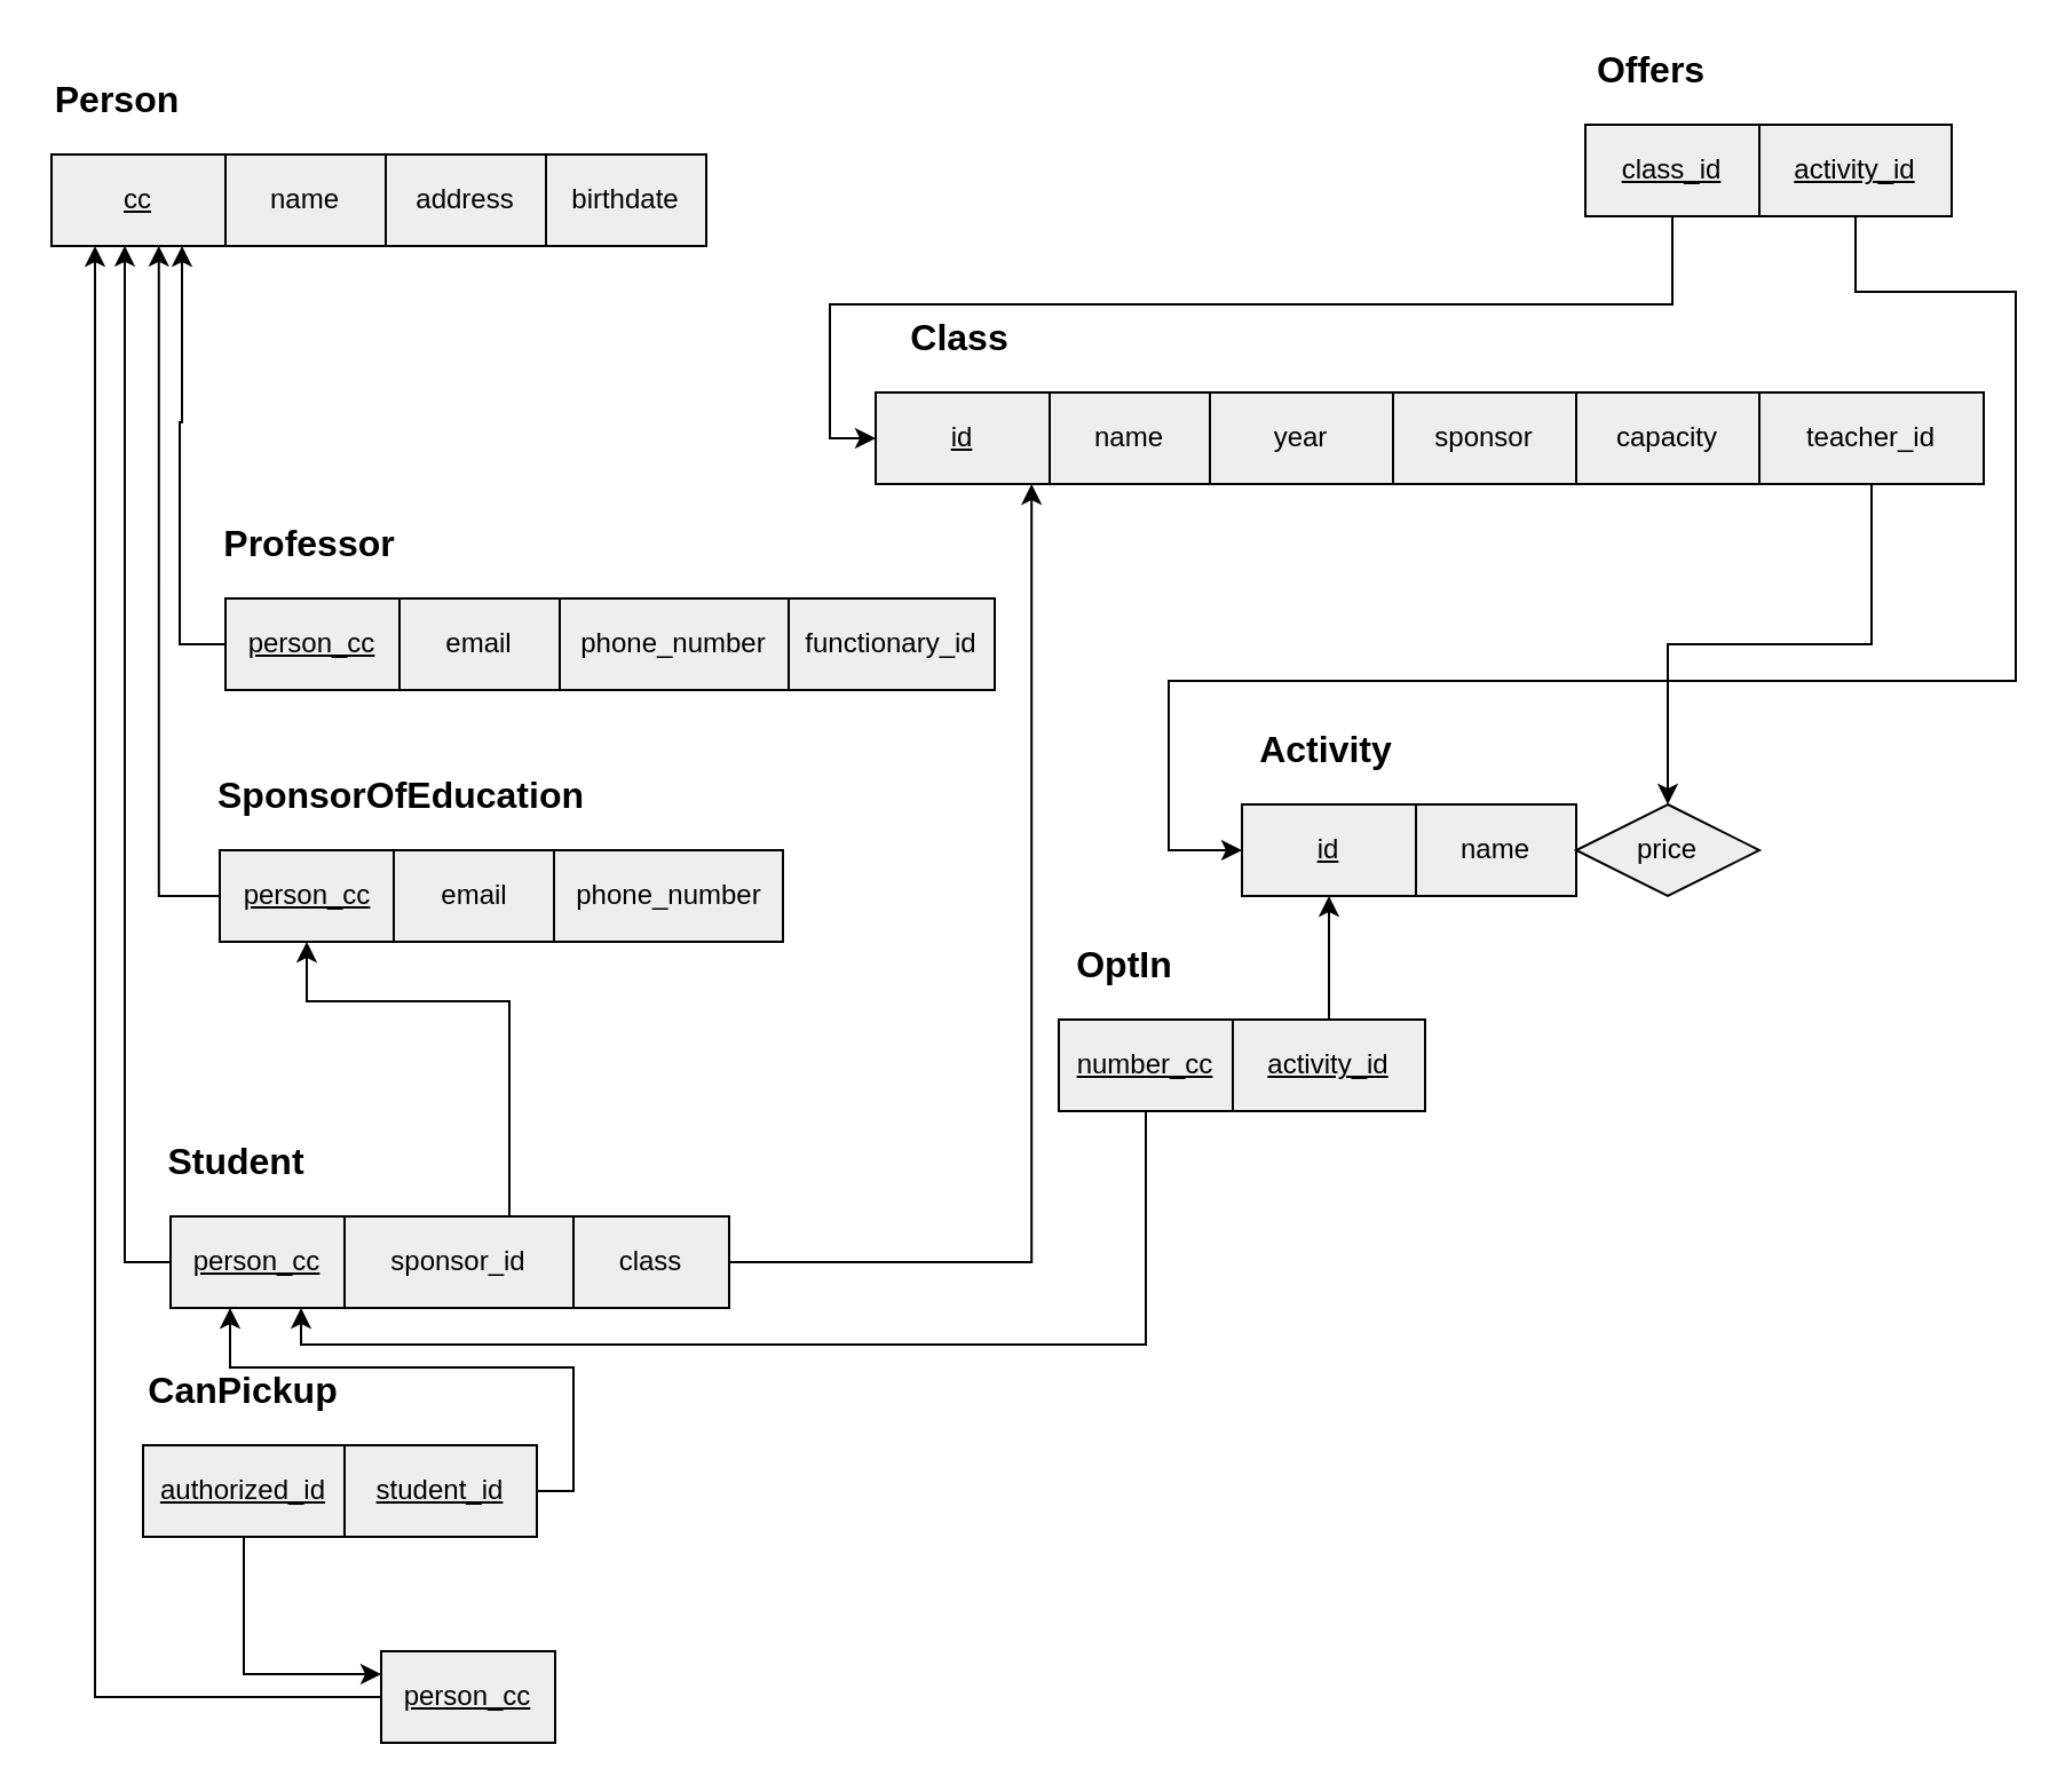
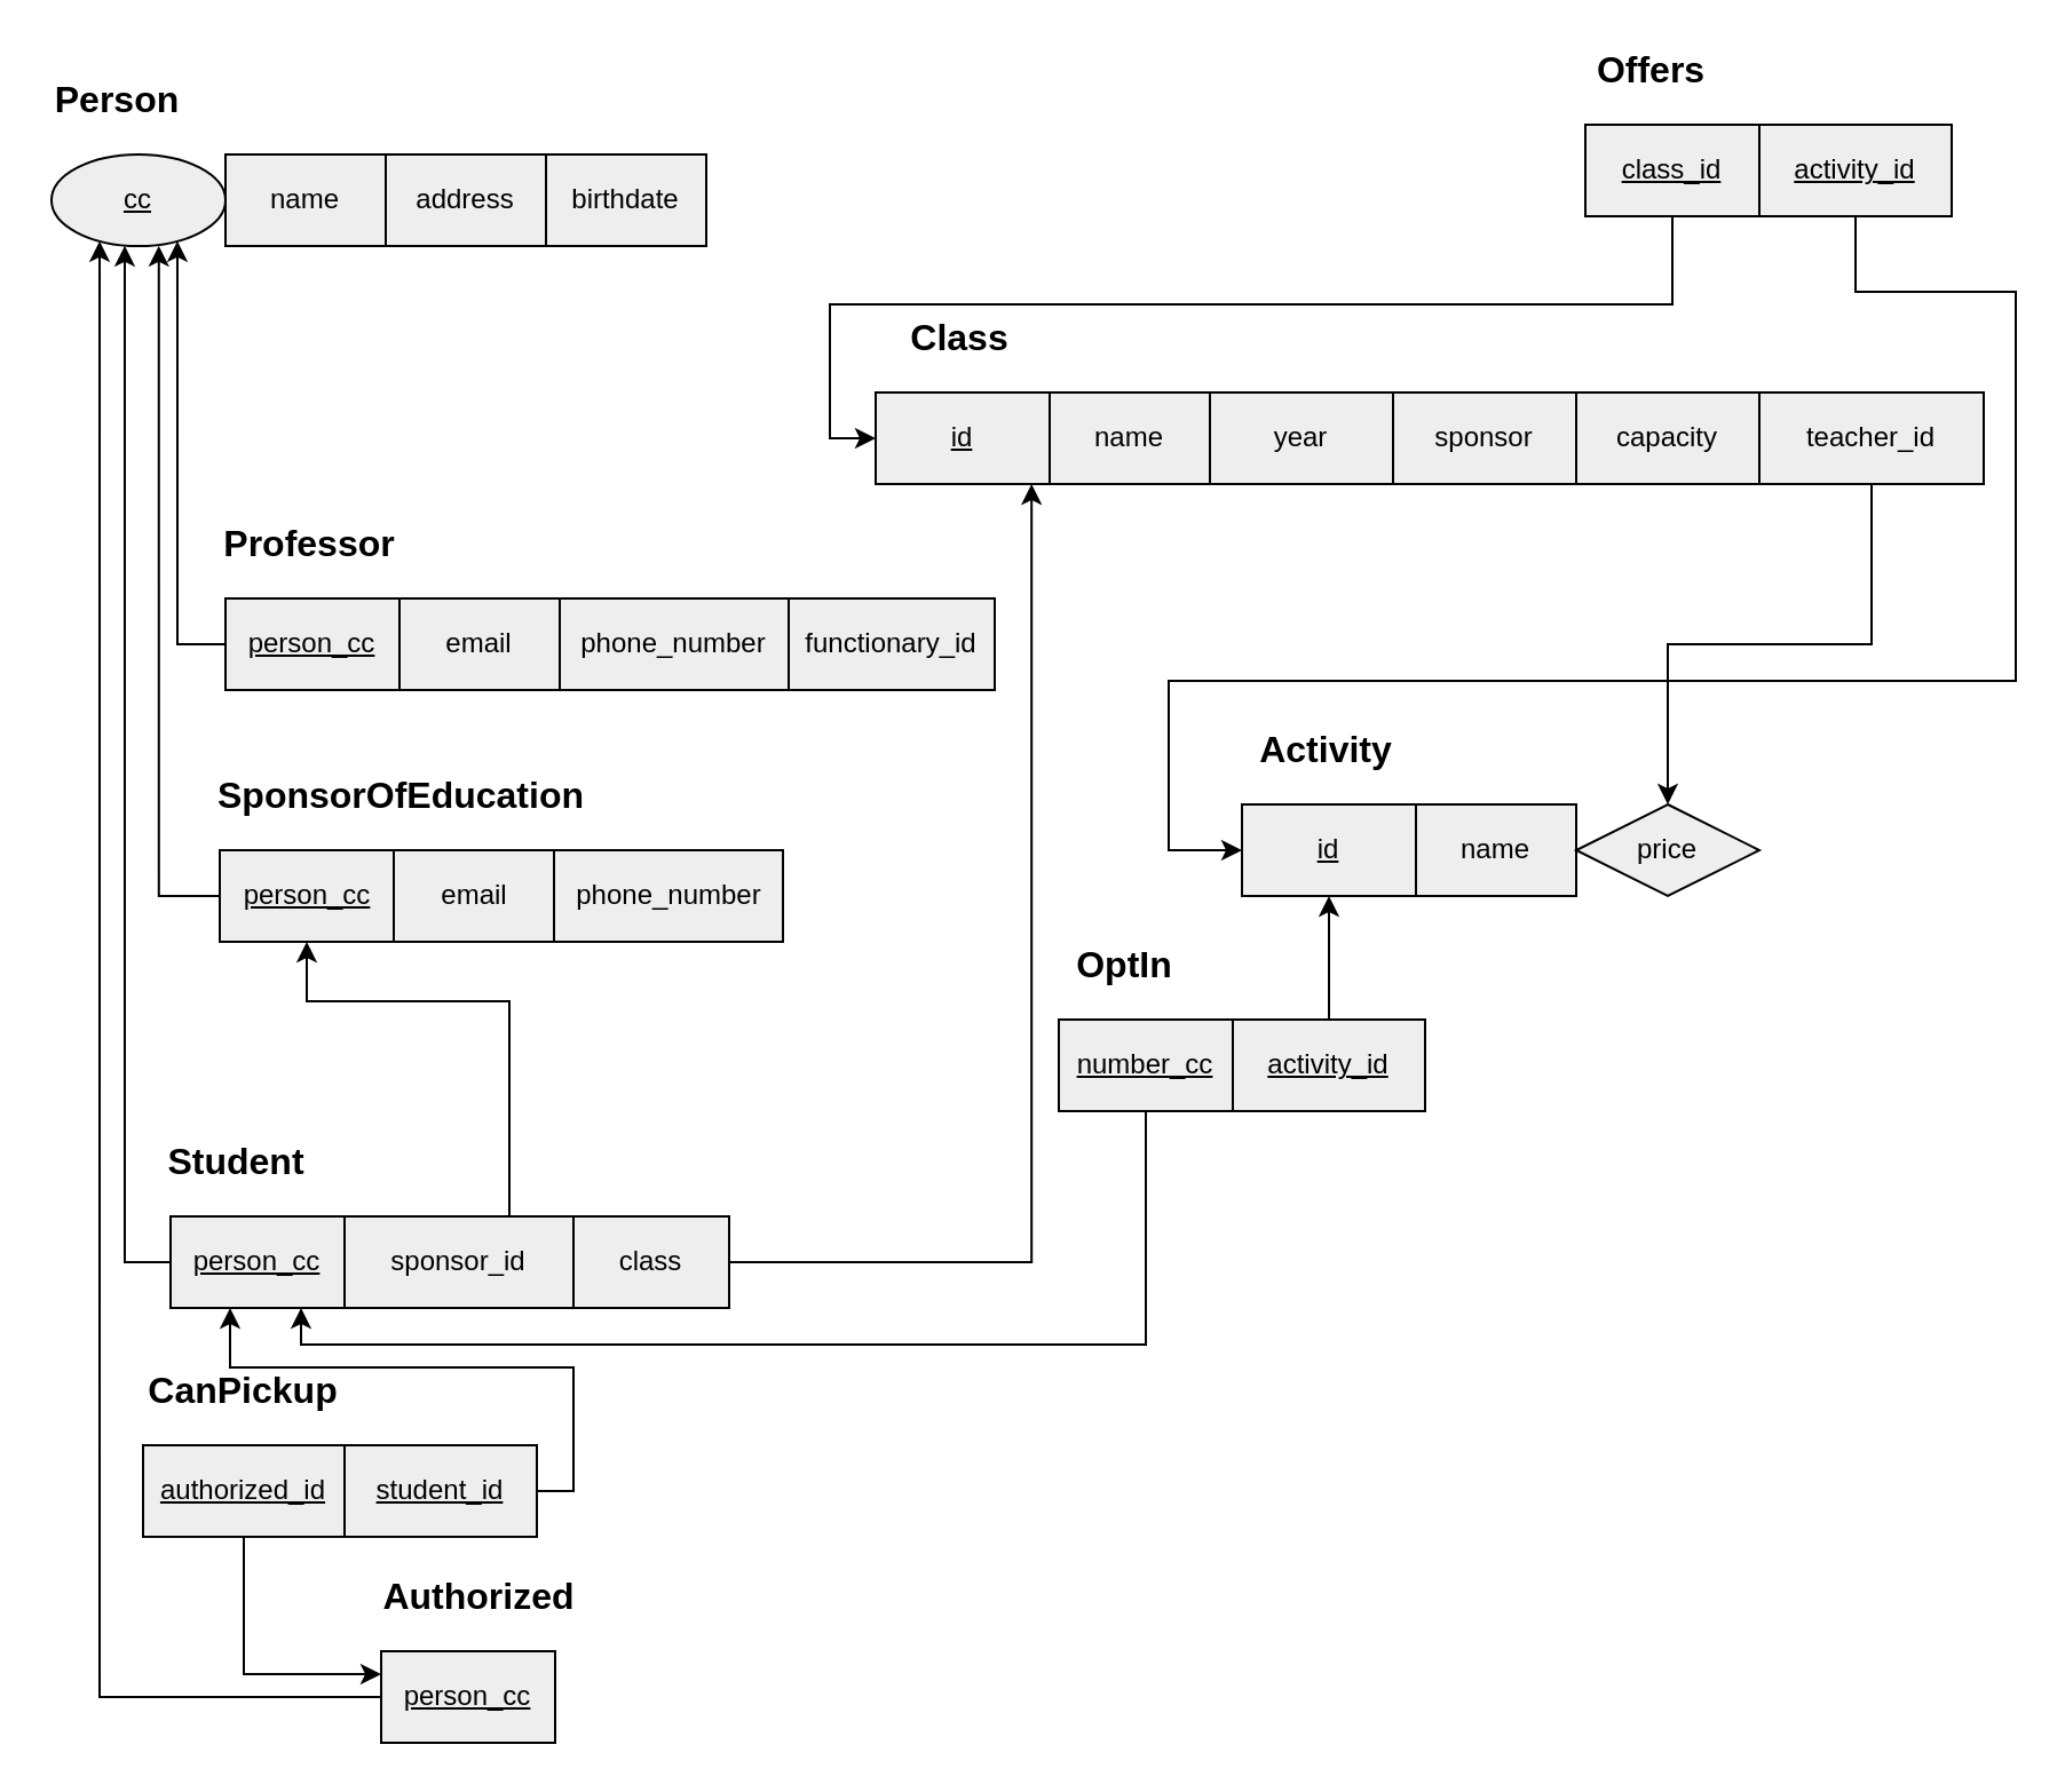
  <mxCell id="0" />
  <mxCell id="1" parent="0" />
  <mxCell id="2" value="&lt;span style=&quot;font-size: 16px&quot;&gt;&lt;b&gt;Person&lt;/b&gt;&lt;/span&gt;" style="text;html=1;strokeColor=none;fillColor=none;align=center;verticalAlign=middle;whiteSpace=wrap;rounded=0;" parent="1" vertex="1"><mxGeometry x="20" y="33" width="62" height="20" as="geometry" /></mxCell>
- <mxCell id="3" value="&lt;u&gt;cc&lt;/u&gt;" style="rounded=0;whiteSpace=wrap;html=1;strokeColor=#000000;fillColor=#EEEEEE;" parent="1" vertex="1"><mxGeometry x="22" y="67" width="76" height="40" as="geometry" /></mxCell>
+ <mxCell id="3" value="&lt;u&gt;cc&lt;/u&gt;" style="ellipse;whiteSpace=wrap;html=1;strokeColor=#000000;fillColor=#EEEEEE;" parent="1" vertex="1"><mxGeometry x="22" y="67" width="76" height="40" as="geometry" /></mxCell>
  <mxCell id="4" value="name" style="rounded=0;whiteSpace=wrap;html=1;strokeColor=#000000;fillColor=#EEEEEE;" parent="1" vertex="1"><mxGeometry x="98" y="67" width="70" height="40" as="geometry" /></mxCell>
  <mxCell id="5" value="address" style="rounded=0;whiteSpace=wrap;html=1;strokeColor=#000000;fillColor=#EEEEEE;" parent="1" vertex="1"><mxGeometry x="168" y="67" width="70" height="40" as="geometry" /></mxCell>
  <mxCell id="6" value="birthdate" style="rounded=0;whiteSpace=wrap;html=1;strokeColor=#000000;fillColor=#EEEEEE;" parent="1" vertex="1"><mxGeometry x="238" y="67" width="70" height="40" as="geometry" /></mxCell>
  <mxCell id="7" value="&lt;span style=&quot;font-size: 16px&quot;&gt;&lt;b&gt;Professor&lt;/b&gt;&lt;/span&gt;" style="text;html=1;strokeColor=none;fillColor=none;align=center;verticalAlign=middle;whiteSpace=wrap;rounded=0;" parent="1" vertex="1"><mxGeometry x="96" y="227" width="78" height="20" as="geometry" /></mxCell>
  <mxCell id="8" style="edgeStyle=orthogonalEdgeStyle;rounded=0;orthogonalLoop=1;jettySize=auto;html=1;exitX=0;exitY=0.5;exitDx=0;exitDy=0;entryX=0.75;entryY=1;entryDx=0;entryDy=0;" parent="1" source="9" target="3" edge="1"><mxGeometry relative="1" as="geometry" /></mxCell>
  <mxCell id="9" value="&lt;u&gt;person_cc&lt;/u&gt;" style="rounded=0;whiteSpace=wrap;html=1;strokeColor=#000000;fillColor=#EEEEEE;" parent="1" vertex="1"><mxGeometry x="98" y="261" width="76" height="40" as="geometry" /></mxCell>
  <mxCell id="10" value="email" style="rounded=0;whiteSpace=wrap;html=1;strokeColor=#000000;fillColor=#EEEEEE;" parent="1" vertex="1"><mxGeometry x="174" y="261" width="70" height="40" as="geometry" /></mxCell>
  <mxCell id="11" value="phone_number" style="rounded=0;whiteSpace=wrap;html=1;strokeColor=#000000;fillColor=#EEEEEE;" parent="1" vertex="1"><mxGeometry x="244" y="261" width="100" height="40" as="geometry" /></mxCell>
  <mxCell id="12" value="functionary_id" style="rounded=0;whiteSpace=wrap;html=1;strokeColor=#000000;fillColor=#EEEEEE;" parent="1" vertex="1"><mxGeometry x="344" y="261" width="90" height="40" as="geometry" /></mxCell>
  <mxCell id="13" value="&lt;span style=&quot;font-size: 16px&quot;&gt;&lt;b&gt;SponsorOfEducation&lt;/b&gt;&lt;/span&gt;" style="text;html=1;strokeColor=none;fillColor=none;align=center;verticalAlign=middle;whiteSpace=wrap;rounded=0;" parent="1" vertex="1"><mxGeometry x="86.5" y="337" width="176" height="20" as="geometry" /></mxCell>
  <mxCell id="14" style="edgeStyle=orthogonalEdgeStyle;rounded=0;orthogonalLoop=1;jettySize=auto;html=1;exitX=0;exitY=0.5;exitDx=0;exitDy=0;entryX=0.617;entryY=0.998;entryDx=0;entryDy=0;entryPerimeter=0;" parent="1" source="15" edge="1" target="3"><mxGeometry relative="1" as="geometry"><mxPoint x="249" y="252" as="targetPoint" /></mxGeometry></mxCell>
  <mxCell id="15" value="&lt;u&gt;person_cc&lt;/u&gt;" style="rounded=0;whiteSpace=wrap;html=1;strokeColor=#000000;fillColor=#EEEEEE;" parent="1" vertex="1"><mxGeometry x="95.5" y="371" width="76" height="40" as="geometry" /></mxCell>
  <mxCell id="16" value="email" style="rounded=0;whiteSpace=wrap;html=1;strokeColor=#000000;fillColor=#EEEEEE;" parent="1" vertex="1"><mxGeometry x="171.5" y="371" width="70" height="40" as="geometry" /></mxCell>
  <mxCell id="17" value="phone_number" style="rounded=0;whiteSpace=wrap;html=1;strokeColor=#000000;fillColor=#EEEEEE;" parent="1" vertex="1"><mxGeometry x="241.5" y="371" width="100" height="40" as="geometry" /></mxCell>
  <mxCell id="18" value="&lt;span style=&quot;font-size: 16px&quot;&gt;&lt;b&gt;Student&lt;/b&gt;&lt;/span&gt;" style="text;html=1;strokeColor=none;fillColor=none;align=center;verticalAlign=middle;whiteSpace=wrap;rounded=0;" parent="1" vertex="1"><mxGeometry x="56" y="497" width="94" height="20" as="geometry" /></mxCell>
  <mxCell id="19" style="edgeStyle=orthogonalEdgeStyle;rounded=0;orthogonalLoop=1;jettySize=auto;html=1;exitX=0;exitY=0.5;exitDx=0;exitDy=0;entryX=0.421;entryY=0.997;entryDx=0;entryDy=0;entryPerimeter=0;" parent="1" source="20" edge="1" target="3"><mxGeometry relative="1" as="geometry"><mxPoint x="234" y="252" as="targetPoint" /></mxGeometry></mxCell>
  <mxCell id="20" value="&lt;u&gt;person_cc&lt;/u&gt;" style="rounded=0;whiteSpace=wrap;html=1;strokeColor=#000000;fillColor=#EEEEEE;" parent="1" vertex="1"><mxGeometry x="74" y="531" width="76" height="40" as="geometry" /></mxCell>
+ <mxCell id="21" value="&lt;span style=&quot;font-size: 16px&quot;&gt;&lt;b&gt;Authorized&lt;/b&gt;&lt;/span&gt;" style="text;html=1;strokeColor=none;fillColor=none;align=center;verticalAlign=middle;whiteSpace=wrap;rounded=0;" parent="1" vertex="1"><mxGeometry x="162" y="687" width="94" height="20" as="geometry" /></mxCell>
  <mxCell id="22" style="edgeStyle=orthogonalEdgeStyle;rounded=0;orthogonalLoop=1;jettySize=auto;html=1;exitX=0;exitY=0.5;exitDx=0;exitDy=0;entryX=0.25;entryY=1;entryDx=0;entryDy=0;" parent="1" source="23" target="3" edge="1"><mxGeometry relative="1" as="geometry" /></mxCell>
  <mxCell id="23" value="&lt;u&gt;person_cc&lt;/u&gt;" style="rounded=0;whiteSpace=wrap;html=1;strokeColor=#000000;fillColor=#EEEEEE;" parent="1" vertex="1"><mxGeometry x="166" y="721" width="76" height="40" as="geometry" /></mxCell>
  <mxCell id="24" value="&lt;span style=&quot;font-size: 16px&quot;&gt;&lt;b&gt;Class&lt;/b&gt;&lt;/span&gt;" style="text;html=1;strokeColor=none;fillColor=none;align=center;verticalAlign=middle;whiteSpace=wrap;rounded=0;" parent="1" vertex="1"><mxGeometry x="380" y="137" width="78" height="20" as="geometry" /></mxCell>
  <mxCell id="25" value="&lt;u&gt;id&lt;/u&gt;" style="rounded=0;whiteSpace=wrap;html=1;strokeColor=#000000;fillColor=#EEEEEE;" parent="1" vertex="1"><mxGeometry x="382" y="171" width="76" height="40" as="geometry" /></mxCell>
  <mxCell id="26" value="name" style="rounded=0;whiteSpace=wrap;html=1;strokeColor=#000000;fillColor=#EEEEEE;" parent="1" vertex="1"><mxGeometry x="458" y="171" width="70" height="40" as="geometry" /></mxCell>
  <mxCell id="27" value="year" style="rounded=0;whiteSpace=wrap;html=1;strokeColor=#000000;fillColor=#EEEEEE;" parent="1" vertex="1"><mxGeometry x="528" y="171" width="80" height="40" as="geometry" /></mxCell>
  <mxCell id="28" value="sponsor" style="rounded=0;whiteSpace=wrap;html=1;strokeColor=#000000;fillColor=#EEEEEE;" parent="1" vertex="1"><mxGeometry x="608" y="171" width="80" height="40" as="geometry" /></mxCell>
  <mxCell id="29" value="capacity" style="rounded=0;whiteSpace=wrap;html=1;strokeColor=#000000;fillColor=#EEEEEE;" parent="1" vertex="1"><mxGeometry x="688" y="171" width="80" height="40" as="geometry" /></mxCell>
  <mxCell id="30" value="&lt;span style=&quot;font-size: 16px&quot;&gt;&lt;b&gt;Activity&lt;/b&gt;&lt;/span&gt;" style="text;html=1;strokeColor=none;fillColor=none;align=center;verticalAlign=middle;whiteSpace=wrap;rounded=0;" parent="1" vertex="1"><mxGeometry x="540" y="317" width="78" height="20" as="geometry" /></mxCell>
  <mxCell id="31" value="&lt;u&gt;id&lt;/u&gt;" style="rounded=0;whiteSpace=wrap;html=1;strokeColor=#000000;fillColor=#EEEEEE;" parent="1" vertex="1"><mxGeometry x="542" y="351" width="76" height="40" as="geometry" /></mxCell>
  <mxCell id="32" value="name" style="rounded=0;whiteSpace=wrap;html=1;strokeColor=#000000;fillColor=#EEEEEE;" parent="1" vertex="1"><mxGeometry x="618" y="351" width="70" height="40" as="geometry" /></mxCell>
  <mxCell id="33" value="price" style="rhombus;whiteSpace=wrap;html=1;strokeColor=#000000;fillColor=#EEEEEE;" parent="1" vertex="1"><mxGeometry x="688" y="351" width="80" height="40" as="geometry" /></mxCell>
  <mxCell id="34" value="&lt;span style=&quot;font-size: 16px&quot;&gt;&lt;b&gt;Offers&lt;/b&gt;&lt;/span&gt;" style="text;html=1;strokeColor=none;fillColor=none;align=center;verticalAlign=middle;whiteSpace=wrap;rounded=0;" parent="1" vertex="1"><mxGeometry x="690" y="20" width="62" height="20" as="geometry" /></mxCell>
  <mxCell id="35" style="edgeStyle=orthogonalEdgeStyle;rounded=0;orthogonalLoop=1;jettySize=auto;html=1;exitX=0.5;exitY=1;exitDx=0;exitDy=0;entryX=0;entryY=0.5;entryDx=0;entryDy=0;" parent="1" source="36" target="25" edge="1"><mxGeometry relative="1" as="geometry" /></mxCell>
  <mxCell id="36" value="&lt;u&gt;class_id&lt;/u&gt;" style="rounded=0;whiteSpace=wrap;html=1;strokeColor=#000000;fillColor=#EEEEEE;" parent="1" vertex="1"><mxGeometry x="692" y="54" width="76" height="40" as="geometry" /></mxCell>
  <mxCell id="37" style="edgeStyle=orthogonalEdgeStyle;rounded=0;orthogonalLoop=1;jettySize=auto;html=1;exitX=0.5;exitY=1;exitDx=0;exitDy=0;entryX=0;entryY=0.5;entryDx=0;entryDy=0;" parent="1" source="38" target="31" edge="1"><mxGeometry relative="1" as="geometry"><Array as="points"><mxPoint x="810" y="127" /><mxPoint x="880" y="127" /><mxPoint x="880" y="297" /><mxPoint x="510" y="297" /><mxPoint x="510" y="371" /></Array></mxGeometry></mxCell>
  <mxCell id="38" value="&lt;u&gt;activity_id&lt;/u&gt;" style="rounded=0;whiteSpace=wrap;html=1;strokeColor=#000000;fillColor=#EEEEEE;" parent="1" vertex="1"><mxGeometry x="768" y="54" width="84" height="40" as="geometry" /></mxCell>
  <mxCell id="39" style="edgeStyle=orthogonalEdgeStyle;rounded=0;orthogonalLoop=1;jettySize=auto;html=1;exitX=0.5;exitY=1;exitDx=0;exitDy=0;" parent="1" source="40" target="33" edge="1"><mxGeometry relative="1" as="geometry" /></mxCell>
  <mxCell id="40" value="teacher_id" style="rounded=0;whiteSpace=wrap;html=1;strokeColor=#000000;fillColor=#EEEEEE;" parent="1" vertex="1"><mxGeometry x="768" y="171" width="98" height="40" as="geometry" /></mxCell>
  <mxCell id="41" style="edgeStyle=orthogonalEdgeStyle;rounded=0;orthogonalLoop=1;jettySize=auto;html=1;exitX=0.5;exitY=0;exitDx=0;exitDy=0;entryX=0.5;entryY=1;entryDx=0;entryDy=0;" parent="1" source="42" target="15" edge="1"><mxGeometry relative="1" as="geometry"><Array as="points"><mxPoint x="222" y="437" /><mxPoint x="134" y="437" /></Array></mxGeometry></mxCell>
  <mxCell id="42" value="sponsor_id" style="rounded=0;whiteSpace=wrap;html=1;strokeColor=#000000;fillColor=#EEEEEE;" parent="1" vertex="1"><mxGeometry x="150" y="531" width="100" height="40" as="geometry" /></mxCell>
  <mxCell id="43" value="&lt;span style=&quot;font-size: 16px&quot;&gt;&lt;b&gt;CanPickup&lt;/b&gt;&lt;/span&gt;" style="text;html=1;strokeColor=none;fillColor=none;align=center;verticalAlign=middle;whiteSpace=wrap;rounded=0;" parent="1" vertex="1"><mxGeometry x="56" y="597" width="100" height="20" as="geometry" /></mxCell>
  <mxCell id="44" style="edgeStyle=orthogonalEdgeStyle;rounded=0;orthogonalLoop=1;jettySize=auto;html=1;exitX=0.5;exitY=1;exitDx=0;exitDy=0;entryX=0;entryY=0.25;entryDx=0;entryDy=0;" parent="1" source="45" target="23" edge="1"><mxGeometry relative="1" as="geometry" /></mxCell>
  <mxCell id="45" value="&lt;u&gt;authorized_id&lt;/u&gt;" style="rounded=0;whiteSpace=wrap;html=1;strokeColor=#000000;fillColor=#EEEEEE;" parent="1" vertex="1"><mxGeometry x="62" y="631" width="88" height="40" as="geometry" /></mxCell>
  <mxCell id="46" style="edgeStyle=orthogonalEdgeStyle;rounded=0;orthogonalLoop=1;jettySize=auto;html=1;exitX=1;exitY=0.5;exitDx=0;exitDy=0;" parent="1" source="47" edge="1"><mxGeometry relative="1" as="geometry"><mxPoint x="100" y="571" as="targetPoint" /><Array as="points"><mxPoint x="250" y="651" /><mxPoint x="250" y="597" /><mxPoint x="100" y="597" /></Array></mxGeometry></mxCell>
  <mxCell id="47" value="&lt;u&gt;student_id&lt;/u&gt;" style="rounded=0;whiteSpace=wrap;html=1;strokeColor=#000000;fillColor=#EEEEEE;" parent="1" vertex="1"><mxGeometry x="150" y="631" width="84" height="40" as="geometry" /></mxCell>
  <mxCell id="48" style="edgeStyle=orthogonalEdgeStyle;rounded=0;orthogonalLoop=1;jettySize=auto;html=1;exitX=1;exitY=0.5;exitDx=0;exitDy=0;entryX=0.896;entryY=1;entryDx=0;entryDy=0;entryPerimeter=0;" parent="1" source="49" target="25" edge="1"><mxGeometry relative="1" as="geometry"><mxPoint x="450" y="217" as="targetPoint" /><Array as="points"><mxPoint x="450" y="551" /></Array></mxGeometry></mxCell>
  <mxCell id="49" value="class" style="rounded=0;whiteSpace=wrap;html=1;strokeColor=#000000;fillColor=#EEEEEE;" parent="1" vertex="1"><mxGeometry x="250" y="531" width="68" height="40" as="geometry" /></mxCell>
  <mxCell id="50" value="&lt;span style=&quot;font-size: 16px&quot;&gt;&lt;b&gt;OptIn&lt;/b&gt;&lt;/span&gt;" style="text;html=1;strokeColor=none;fillColor=none;align=center;verticalAlign=middle;whiteSpace=wrap;rounded=0;" parent="1" vertex="1"><mxGeometry x="460" y="411" width="62" height="20" as="geometry" /></mxCell>
  <mxCell id="51" style="edgeStyle=orthogonalEdgeStyle;rounded=0;orthogonalLoop=1;jettySize=auto;html=1;exitX=0.5;exitY=1;exitDx=0;exitDy=0;entryX=0.75;entryY=1;entryDx=0;entryDy=0;" parent="1" source="52" target="20" edge="1"><mxGeometry relative="1" as="geometry"><mxPoint x="430" y="547" as="targetPoint" /><Array as="points"><mxPoint x="500" y="587" /><mxPoint x="131" y="587" /></Array></mxGeometry></mxCell>
  <mxCell id="52" value="&lt;u&gt;number_cc&lt;/u&gt;" style="rounded=0;whiteSpace=wrap;html=1;strokeColor=#000000;fillColor=#EEEEEE;" parent="1" vertex="1"><mxGeometry x="462" y="445" width="76" height="40" as="geometry" /></mxCell>
  <mxCell id="53" style="edgeStyle=orthogonalEdgeStyle;rounded=0;orthogonalLoop=1;jettySize=auto;html=1;exitX=0.5;exitY=0;exitDx=0;exitDy=0;entryX=0.5;entryY=1;entryDx=0;entryDy=0;" parent="1" source="54" target="31" edge="1"><mxGeometry relative="1" as="geometry" /></mxCell>
  <mxCell id="54" value="&lt;u&gt;activity_id&lt;/u&gt;" style="rounded=0;whiteSpace=wrap;html=1;strokeColor=#000000;fillColor=#EEEEEE;" parent="1" vertex="1"><mxGeometry x="538" y="445" width="84" height="40" as="geometry" /></mxCell>
